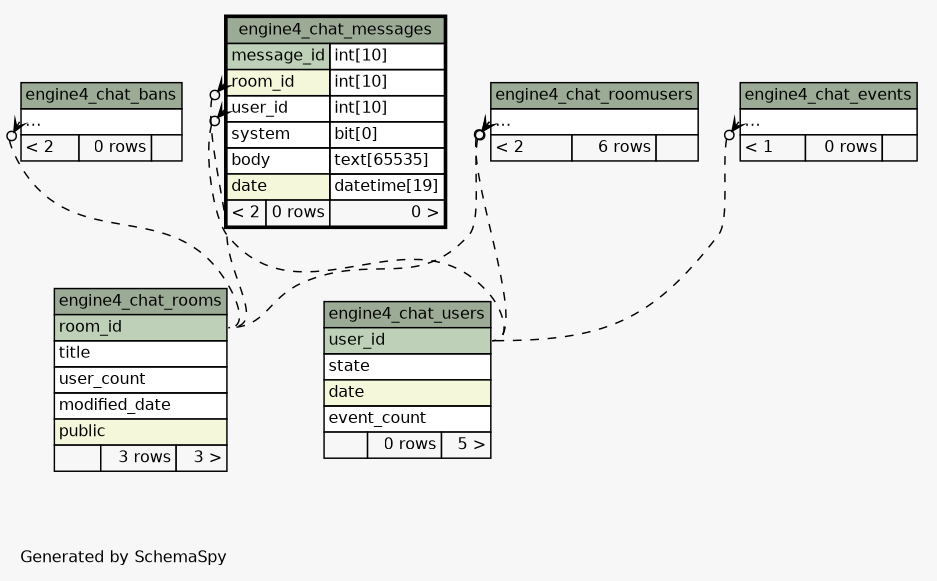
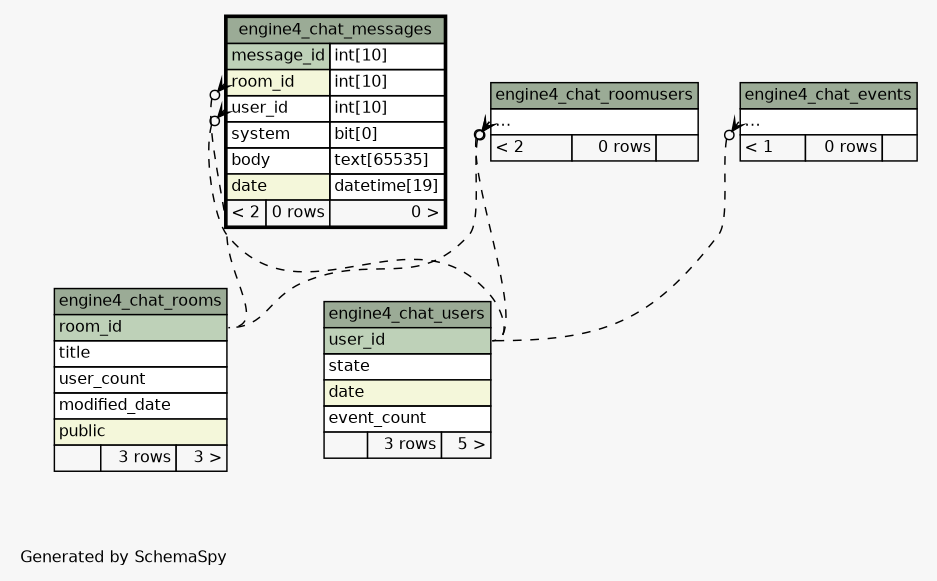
  digraph {
    bgcolor="#f7f7f7"
    fontname=Helvetica
    fontsize=11
    label="\nGenerated by SchemaSpy"
    labeljust=l
    nodesep=0.18
    rankdir=TB
    ranksep=0.46
    node [fontname=Helvetica fontsize=11 shape=plaintext]
    edge [arrowhead=none arrowsize=0.8 arrowtail=crowodot dir=back headport="room_id:e" style=dashed tailport="elipses:w"]
-   n1 [label=<     <TABLE BORDER="0" CELLBORDER="1" CELLSPACING="0" BGCOLOR="#ffffff">       <TR><TD COLSPAN="3" BGCOLOR="#9bab96" ALIGN="CENTER">engine4_chat_bans</TD></TR>       <TR><TD PORT="elipses" COLSPAN="3" ALIGN="LEFT">...</TD></TR>       <TR><TD ALIGN="LEFT" BGCOLOR="#f7f7f7">&lt; 2</TD><TD ALIGN="RIGHT" BGCOLOR="#f7f7f7">0 rows</TD><TD ALIGN="RIGHT" BGCOLOR="#f7f7f7">  </TD></TR>     </TABLE>>]
    n2 [label=<     <TABLE BORDER="0" CELLBORDER="1" CELLSPACING="0" BGCOLOR="#ffffff">       <TR><TD COLSPAN="3" BGCOLOR="#9bab96" ALIGN="CENTER">engine4_chat_rooms</TD></TR>       <TR><TD PORT="room_id" COLSPAN="3" BGCOLOR="#bed1b8" ALIGN="LEFT">room_id</TD></TR>       <TR><TD PORT="title" COLSPAN="3" ALIGN="LEFT">title</TD></TR>       <TR><TD PORT="user_count" COLSPAN="3" ALIGN="LEFT">user_count</TD></TR>       <TR><TD PORT="modified_date" COLSPAN="3" ALIGN="LEFT">modified_date</TD></TR>       <TR><TD PORT="public" COLSPAN="3" BGCOLOR="#f4f7da" ALIGN="LEFT">public</TD></TR>       <TR><TD ALIGN="LEFT" BGCOLOR="#f7f7f7">  </TD><TD ALIGN="RIGHT" BGCOLOR="#f7f7f7">3 rows</TD><TD ALIGN="RIGHT" BGCOLOR="#f7f7f7">3 &gt;</TD></TR>     </TABLE>>]
-   n3 [label=<     <TABLE BORDER="0" CELLBORDER="1" CELLSPACING="0" BGCOLOR="#ffffff">       <TR><TD COLSPAN="3" BGCOLOR="#9bab96" ALIGN="CENTER">engine4_chat_users</TD></TR>       <TR><TD PORT="user_id" COLSPAN="3" BGCOLOR="#bed1b8" ALIGN="LEFT">user_id</TD></TR>       <TR><TD PORT="state" COLSPAN="3" ALIGN="LEFT">state</TD></TR>       <TR><TD PORT="date" COLSPAN="3" BGCOLOR="#f4f7da" ALIGN="LEFT">date</TD></TR>       <TR><TD PORT="event_count" COLSPAN="3" ALIGN="LEFT">event_count</TD></TR>       <TR><TD ALIGN="LEFT" BGCOLOR="#f7f7f7">  </TD><TD ALIGN="RIGHT" BGCOLOR="#f7f7f7">0 rows</TD><TD ALIGN="RIGHT" BGCOLOR="#f7f7f7">5 &gt;</TD></TR>     </TABLE>>]
+   n3 [label=<     <TABLE BORDER="0" CELLBORDER="1" CELLSPACING="0" BGCOLOR="#ffffff">       <TR><TD COLSPAN="3" BGCOLOR="#9bab96" ALIGN="CENTER">engine4_chat_users</TD></TR>       <TR><TD PORT="user_id" COLSPAN="3" BGCOLOR="#bed1b8" ALIGN="LEFT">user_id</TD></TR>       <TR><TD PORT="state" COLSPAN="3" ALIGN="LEFT">state</TD></TR>       <TR><TD PORT="date" COLSPAN="3" BGCOLOR="#f4f7da" ALIGN="LEFT">date</TD></TR>       <TR><TD PORT="event_count" COLSPAN="3" ALIGN="LEFT">event_count</TD></TR>       <TR><TD ALIGN="LEFT" BGCOLOR="#f7f7f7">  </TD><TD ALIGN="RIGHT" BGCOLOR="#f7f7f7">3 rows</TD><TD ALIGN="RIGHT" BGCOLOR="#f7f7f7">5 &gt;</TD></TR>     </TABLE>>]
    n4 [label=<     <TABLE BORDER="0" CELLBORDER="1" CELLSPACING="0" BGCOLOR="#ffffff">       <TR><TD COLSPAN="3" BGCOLOR="#9bab96" ALIGN="CENTER">engine4_chat_events</TD></TR>       <TR><TD PORT="elipses" COLSPAN="3" ALIGN="LEFT">...</TD></TR>       <TR><TD ALIGN="LEFT" BGCOLOR="#f7f7f7">&lt; 1</TD><TD ALIGN="RIGHT" BGCOLOR="#f7f7f7">0 rows</TD><TD ALIGN="RIGHT" BGCOLOR="#f7f7f7">  </TD></TR>     </TABLE>>]
    n5 [label=<     <TABLE BORDER="2" CELLBORDER="1" CELLSPACING="0" BGCOLOR="#ffffff">       <TR><TD COLSPAN="3" BGCOLOR="#9bab96" ALIGN="CENTER">engine4_chat_messages</TD></TR>       <TR><TD PORT="message_id" COLSPAN="2" BGCOLOR="#bed1b8" ALIGN="LEFT">message_id</TD><TD PORT="message_id.type" ALIGN="LEFT">int[10]</TD></TR>       <TR><TD PORT="room_id" COLSPAN="2" BGCOLOR="#f4f7da" ALIGN="LEFT">room_id</TD><TD PORT="room_id.type" ALIGN="LEFT">int[10]</TD></TR>       <TR><TD PORT="user_id" COLSPAN="2" ALIGN="LEFT">user_id</TD><TD PORT="user_id.type" ALIGN="LEFT">int[10]</TD></TR>       <TR><TD PORT="system" COLSPAN="2" ALIGN="LEFT">system</TD><TD PORT="system.type" ALIGN="LEFT">bit[0]</TD></TR>       <TR><TD PORT="body" COLSPAN="2" ALIGN="LEFT">body</TD><TD PORT="body.type" ALIGN="LEFT">text[65535]</TD></TR>       <TR><TD PORT="date" COLSPAN="2" BGCOLOR="#f4f7da" ALIGN="LEFT">date</TD><TD PORT="date.type" ALIGN="LEFT">datetime[19]</TD></TR>       <TR><TD ALIGN="LEFT" BGCOLOR="#f7f7f7">&lt; 2</TD><TD ALIGN="RIGHT" BGCOLOR="#f7f7f7">0 rows</TD><TD ALIGN="RIGHT" BGCOLOR="#f7f7f7">0 &gt;</TD></TR>     </TABLE>>]
-   n6 [label=<     <TABLE BORDER="0" CELLBORDER="1" CELLSPACING="0" BGCOLOR="#ffffff">       <TR><TD COLSPAN="3" BGCOLOR="#9bab96" ALIGN="CENTER">engine4_chat_roomusers</TD></TR>       <TR><TD PORT="elipses" COLSPAN="3" ALIGN="LEFT">...</TD></TR>       <TR><TD ALIGN="LEFT" BGCOLOR="#f7f7f7">&lt; 2</TD><TD ALIGN="RIGHT" BGCOLOR="#f7f7f7">6 rows</TD><TD ALIGN="RIGHT" BGCOLOR="#f7f7f7">  </TD></TR>     </TABLE>>]
-   n1 -> n2
+   n6 [label=<     <TABLE BORDER="0" CELLBORDER="1" CELLSPACING="0" BGCOLOR="#ffffff">       <TR><TD COLSPAN="3" BGCOLOR="#9bab96" ALIGN="CENTER">engine4_chat_roomusers</TD></TR>       <TR><TD PORT="elipses" COLSPAN="3" ALIGN="LEFT">...</TD></TR>       <TR><TD ALIGN="LEFT" BGCOLOR="#f7f7f7">&lt; 2</TD><TD ALIGN="RIGHT" BGCOLOR="#f7f7f7">0 rows</TD><TD ALIGN="RIGHT" BGCOLOR="#f7f7f7">  </TD></TR>     </TABLE>>]
    n4 -> n3 [headport="user_id:e"]
    n5 -> n2 [tailport="room_id:w"]
    n5 -> n3 [headport="user_id:e" tailport="user_id:w"]
    n6 -> n2
    n6 -> n3 [headport="user_id:e"]
  }
